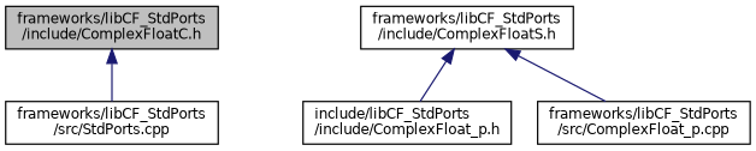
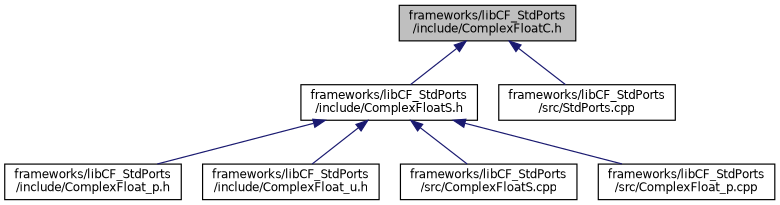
  digraph {
    node [color=black fillcolor=white fontname=Helvetica fontsize=10 shape=record style=filled]
    edge [color=midnightblue dir=back fontname=Helvetica fontsize=10 labelfontname=Helvetica labelfontsize=10 style=solid]
    n1 [fillcolor=grey75 fontcolor=black height=0.2 label="frameworks/libCF_StdPorts\l/include/ComplexFloatC.h" width=0.4]
    n2 [height=0.2 label="frameworks/libCF_StdPorts\l/include/ComplexFloatS.h" width=0.4]
    n3 [height=0.2 label="frameworks/libCF_StdPorts\l/src/StdPorts.cpp" width=0.4]
-   n4 [height=0.2 label="include/libCF_StdPorts\l/include/ComplexFloat_p.h" width=0.4]
+   n4 [height=0.2 label="frameworks/libCF_StdPorts\l/include/ComplexFloat_p.h" width=0.4]
+   n5 [height=0.2 label="frameworks/libCF_StdPorts\l/include/ComplexFloat_u.h" width=0.4]
+   n6 [height=0.2 label="frameworks/libCF_StdPorts\l/src/ComplexFloatS.cpp" width=0.4]
    n7 [height=0.2 label="frameworks/libCF_StdPorts\l/src/ComplexFloat_p.cpp" width=0.4]
+   n1 -> n2
    n1 -> n3
    n2 -> n4
+   n2 -> n5
+   n2 -> n6
    n2 -> n7
  }
